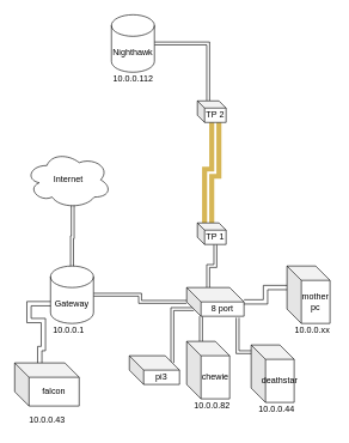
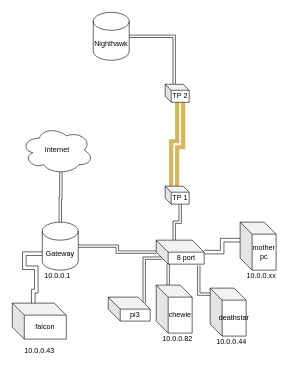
  <mxCell id="0" />
  <mxCell id="1" parent="0" />
  <mxCell id="2" style="edgeStyle=orthogonalEdgeStyle;shape=link;rounded=0;orthogonalLoop=1;jettySize=auto;html=1;exitX=1;exitY=0.5;exitDx=0;exitDy=0;exitPerimeter=0;entryX=0;entryY=0;entryDx=0;entryDy=20;entryPerimeter=0;" parent="1" source="3" target="7" edge="1"><mxGeometry relative="1" as="geometry" /></mxCell>
  <mxCell id="3" value="Gateway" style="shape=cylinder3;whiteSpace=wrap;html=1;boundedLbl=1;backgroundOutline=1;size=15;" parent="1" vertex="1"><mxGeometry x="70" y="370" width="60" height="80" as="geometry" /></mxCell>
  <mxCell id="4" style="edgeStyle=orthogonalEdgeStyle;shape=link;rounded=0;orthogonalLoop=1;jettySize=auto;html=1;exitX=0;exitY=0;exitDx=10;exitDy=30;exitPerimeter=0;entryX=0;entryY=0;entryDx=60;entryDy=10;entryPerimeter=0;" parent="1" source="7" target="12" edge="1"><mxGeometry relative="1" as="geometry" /></mxCell>
  <mxCell id="5" style="edgeStyle=orthogonalEdgeStyle;shape=link;rounded=0;orthogonalLoop=1;jettySize=auto;html=1;exitX=0;exitY=0;exitDx=20;exitDy=40;exitPerimeter=0;entryX=0;entryY=0;entryDx=20;entryDy=0;entryPerimeter=0;" parent="1" source="7" target="10" edge="1"><mxGeometry relative="1" as="geometry" /></mxCell>
  <mxCell id="6" style="edgeStyle=orthogonalEdgeStyle;shape=link;rounded=0;orthogonalLoop=1;jettySize=auto;html=1;exitX=0;exitY=0;exitDx=30;exitDy=0;exitPerimeter=0;entryX=0;entryY=0;entryDx=25;entryDy=30;entryPerimeter=0;" parent="1" source="7" target="14" edge="1"><mxGeometry relative="1" as="geometry" /></mxCell>
  <mxCell id="7" value="8 port" style="shape=cube;whiteSpace=wrap;html=1;boundedLbl=1;backgroundOutline=1;darkOpacity=0.05;darkOpacity2=0.1;" parent="1" vertex="1"><mxGeometry x="260" y="400" width="80" height="40" as="geometry" /></mxCell>
  <mxCell id="8" value="falcon&lt;br&gt;" style="shape=cube;whiteSpace=wrap;html=1;boundedLbl=1;backgroundOutline=1;darkOpacity=0.05;darkOpacity2=0.1;" parent="1" vertex="1"><mxGeometry x="20" y="505" width="90" height="60" as="geometry" /></mxCell>
  <mxCell id="9" value="10.0.0.43" style="text;html=1;resizable=0;autosize=1;align=center;verticalAlign=middle;points=[];fillColor=none;strokeColor=none;rounded=0;" parent="1" vertex="1"><mxGeometry x="30" y="575" width="70" height="20" as="geometry" /></mxCell>
  <mxCell id="10" value="chewie" style="shape=cube;whiteSpace=wrap;html=1;boundedLbl=1;backgroundOutline=1;darkOpacity=0.05;darkOpacity2=0.1;" parent="1" vertex="1"><mxGeometry x="260" y="475" width="60" height="80" as="geometry" /></mxCell>
  <mxCell id="11" value="10.0.0.82" style="text;html=1;resizable=0;autosize=1;align=center;verticalAlign=middle;points=[];fillColor=none;strokeColor=none;rounded=0;" parent="1" vertex="1"><mxGeometry x="260" y="555" width="70" height="20" as="geometry" /></mxCell>
  <mxCell id="12" value="pi3" style="shape=cube;whiteSpace=wrap;html=1;boundedLbl=1;backgroundOutline=1;darkOpacity=0.05;darkOpacity2=0.1;" parent="1" vertex="1"><mxGeometry x="180" y="495" width="70" height="40" as="geometry" /></mxCell>
  <mxCell id="13" style="edgeStyle=orthogonalEdgeStyle;shape=link;rounded=0;orthogonalLoop=1;jettySize=auto;html=1;exitX=0;exitY=0;exitDx=15;exitDy=0;exitPerimeter=0;entryX=0;entryY=0;entryDx=25;entryDy=30;entryPerimeter=0;fillColor=#fff2cc;strokeColor=#d6b656;strokeWidth=7;" parent="1" source="14" target="17" edge="1"><mxGeometry relative="1" as="geometry" /></mxCell>
  <mxCell id="14" value="TP 1" style="shape=cube;whiteSpace=wrap;html=1;boundedLbl=1;backgroundOutline=1;darkOpacity=0.05;darkOpacity2=0.1;size=10;" parent="1" vertex="1"><mxGeometry x="275" y="310" width="40" height="30" as="geometry" /></mxCell>
  <mxCell id="15" value="10.0.0.1" style="text;html=1;resizable=0;autosize=1;align=center;verticalAlign=middle;points=[];fillColor=none;strokeColor=none;rounded=0;" parent="1" vertex="1"><mxGeometry x="65" y="450" width="60" height="20" as="geometry" /></mxCell>
  <mxCell id="16" style="edgeStyle=orthogonalEdgeStyle;shape=link;rounded=0;orthogonalLoop=1;jettySize=auto;html=1;exitX=0;exitY=0;exitDx=15;exitDy=0;exitPerimeter=0;entryX=1;entryY=0.5;entryDx=0;entryDy=0;entryPerimeter=0;strokeWidth=1;" parent="1" source="17" target="18" edge="1"><mxGeometry relative="1" as="geometry" /></mxCell>
  <mxCell id="17" value="TP 2" style="shape=cube;whiteSpace=wrap;html=1;boundedLbl=1;backgroundOutline=1;darkOpacity=0.05;darkOpacity2=0.1;size=10;" parent="1" vertex="1"><mxGeometry x="275" y="140" width="40" height="30" as="geometry" /></mxCell>
  <mxCell id="18" value="Nighthawk" style="shape=cylinder3;whiteSpace=wrap;html=1;boundedLbl=1;backgroundOutline=1;size=15;" parent="1" vertex="1"><mxGeometry x="155" y="20" width="60" height="80" as="geometry" /></mxCell>
- <mxCell id="19" value="&lt;div&gt;10.0.0.112&lt;/div&gt;" style="text;html=1;resizable=0;autosize=1;align=center;verticalAlign=middle;points=[];fillColor=none;strokeColor=none;rounded=0;" parent="1" vertex="1"><mxGeometry x="150" y="100" width="70" height="20" as="geometry" /></mxCell>
  <mxCell id="20" style="edgeStyle=orthogonalEdgeStyle;shape=link;rounded=0;orthogonalLoop=1;jettySize=auto;html=1;exitX=0;exitY=0;exitDx=35;exitDy=0;exitPerimeter=0;entryX=0;entryY=0;entryDx=0;entryDy=52.5;entryPerimeter=0;width=-6;" edge="1" parent="1" source="8" target="3"><mxGeometry relative="1" as="geometry"><mxPoint x="100" y="330" as="sourcePoint" /><mxPoint x="70" y="420" as="targetPoint" /><Array as="points"><mxPoint x="55" y="485" /><mxPoint x="60" y="485" /><mxPoint x="60" y="446" /><mxPoint x="40" y="446" /><mxPoint x="40" y="423" /></Array></mxGeometry></mxCell>
  <mxCell id="21" value="deathstar" style="shape=cube;whiteSpace=wrap;html=1;boundedLbl=1;backgroundOutline=1;darkOpacity=0.05;darkOpacity2=0.1;" vertex="1" parent="1"><mxGeometry x="350" y="480" width="60" height="80" as="geometry" /></mxCell>
  <mxCell id="22" value="10.0.0.44" style="text;html=1;resizable=0;autosize=1;align=center;verticalAlign=middle;points=[];fillColor=none;strokeColor=none;rounded=0;" vertex="1" parent="1"><mxGeometry x="350" y="560" width="70" height="20" as="geometry" /></mxCell>
  <mxCell id="23" style="edgeStyle=orthogonalEdgeStyle;shape=link;rounded=0;orthogonalLoop=1;jettySize=auto;html=1;exitX=0.888;exitY=1.05;exitDx=0;exitDy=0;exitPerimeter=0;width=-4;" edge="1" parent="1" source="7" target="21"><mxGeometry relative="1" as="geometry"><mxPoint x="290" y="450" as="sourcePoint" /><mxPoint x="331" y="485" as="targetPoint" /><Array as="points"><mxPoint x="331" y="490" /></Array></mxGeometry></mxCell>
  <mxCell id="24" value="Internet" style="ellipse;shape=cloud;whiteSpace=wrap;html=1;" vertex="1" parent="1"><mxGeometry x="35" y="210" width="120" height="80" as="geometry" /></mxCell>
  <mxCell id="25" style="edgeStyle=orthogonalEdgeStyle;shape=link;rounded=0;orthogonalLoop=1;jettySize=auto;html=1;exitX=0.55;exitY=0.95;exitDx=0;exitDy=0;exitPerimeter=0;entryX=0.5;entryY=0;entryDx=0;entryDy=0;entryPerimeter=0;" edge="1" parent="1" source="24" target="3"><mxGeometry relative="1" as="geometry"><mxPoint x="60" y="340" as="sourcePoint" /><mxPoint x="190" y="350" as="targetPoint" /></mxGeometry></mxCell>
  <mxCell id="26" value="mother pc" style="shape=cube;whiteSpace=wrap;html=1;boundedLbl=1;backgroundOutline=1;darkOpacity=0.05;darkOpacity2=0.1;" vertex="1" parent="1"><mxGeometry x="400" y="370" width="60" height="80" as="geometry" /></mxCell>
  <mxCell id="27" value="10.0.0.xx" style="text;html=1;resizable=0;autosize=1;align=center;verticalAlign=middle;points=[];fillColor=none;strokeColor=none;rounded=0;" vertex="1" parent="1"><mxGeometry x="405" y="450" width="60" height="20" as="geometry" /></mxCell>
  <mxCell id="28" style="edgeStyle=orthogonalEdgeStyle;shape=link;rounded=0;orthogonalLoop=1;jettySize=auto;html=1;exitX=0;exitY=0;exitDx=80;exitDy=20;exitPerimeter=0;entryX=0;entryY=0;entryDx=0;entryDy=30;entryPerimeter=0;width=6;" edge="1" parent="1" source="7" target="26"><mxGeometry relative="1" as="geometry"><mxPoint x="290" y="450" as="sourcePoint" /><mxPoint x="290" y="485" as="targetPoint" /></mxGeometry></mxCell>
